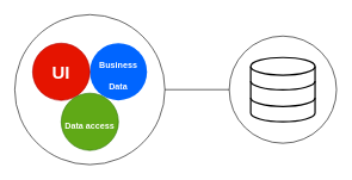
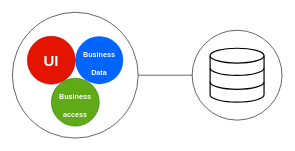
  <mxCell id="0" />
  <mxCell id="1" parent="0" />
  <mxCell id="2" value="" style="shape=ellipse;html=1;dashed=0;whitespace=wrap;aspect=fixed;perimeter=ellipsePerimeter;fillColor=none;" vertex="1" parent="1"><mxGeometry x="20" y="20" width="210" height="210" as="geometry" /></mxCell>
  <mxCell id="3" value="&lt;font style=&quot;font-size: 12px&quot;&gt;Business&lt;br&gt;Data&lt;/font&gt;" style="shape=ellipse;fillColor=#0065FF;strokeColor=none;fontColor=#ffffff;align=center;verticalAlign=middle;whiteSpace=wrap;fontSize=25;fontStyle=1;html=1" vertex="1" parent="1"><mxGeometry x="125" y="60" width="80" height="80" as="geometry" /></mxCell>
  <mxCell id="4" value="UI" style="shape=ellipse;fillColor=#e51400;strokeColor=#B20000;fontColor=#ffffff;align=center;verticalAlign=middle;whiteSpace=wrap;fontSize=25;fontStyle=1;html=1" vertex="1" parent="1"><mxGeometry x="45" y="60" width="80" height="80" as="geometry" /></mxCell>
- <mxCell id="5" value="&lt;span style=&quot;font-size: 12px ; line-height: 100%&quot;&gt;Data access&lt;/span&gt;" style="shape=ellipse;fillColor=#60a917;strokeColor=#2D7600;fontColor=#ffffff;align=center;verticalAlign=middle;whiteSpace=wrap;fontSize=25;fontStyle=1;html=1" vertex="1" parent="1"><mxGeometry x="85" y="130" width="80" height="80" as="geometry" /></mxCell>
+ <mxCell id="5" value="&lt;span style=&quot;font-size: 12px ; line-height: 100%&quot;&gt;Business access&lt;/span&gt;" style="shape=ellipse;fillColor=#60a917;strokeColor=#2D7600;fontColor=#ffffff;align=center;verticalAlign=middle;whiteSpace=wrap;fontSize=25;fontStyle=1;html=1" vertex="1" parent="1"><mxGeometry x="85" y="130" width="80" height="80" as="geometry" /></mxCell>
  <mxCell id="6" value="" style="html=1;verticalLabelPosition=bottom;align=center;labelBackgroundColor=#ffffff;verticalAlign=top;strokeWidth=2;strokeColor=#000000;shadow=0;dashed=0;shape=mxgraph.ios7.icons.data;" vertex="1" parent="1"><mxGeometry x="350" y="80" width="90" height="90" as="geometry" /></mxCell>
  <mxCell id="7" style="edgeStyle=orthogonalEdgeStyle;rounded=0;orthogonalLoop=1;jettySize=auto;html=1;exitX=1;exitY=0.5;exitDx=0;exitDy=0;endArrow=none;endFill=0;" edge="1" parent="1" source="2" target="8"><mxGeometry relative="1" as="geometry" /></mxCell>
  <mxCell id="8" value="" style="shape=ellipse;html=1;dashed=0;whitespace=wrap;aspect=fixed;perimeter=ellipsePerimeter;fillColor=none;" vertex="1" parent="1"><mxGeometry x="320" y="50" width="150" height="150" as="geometry" /></mxCell>
